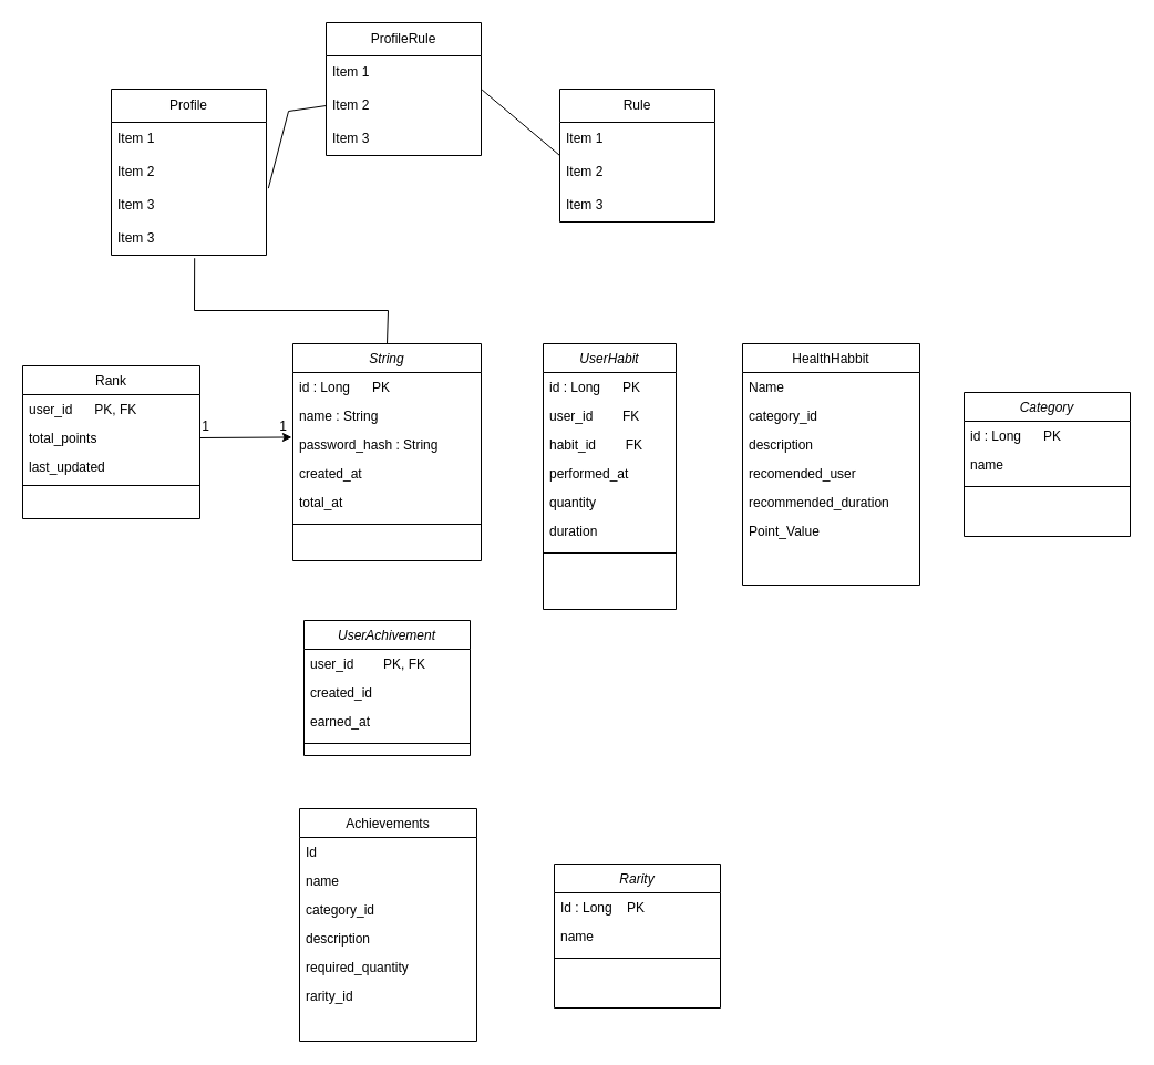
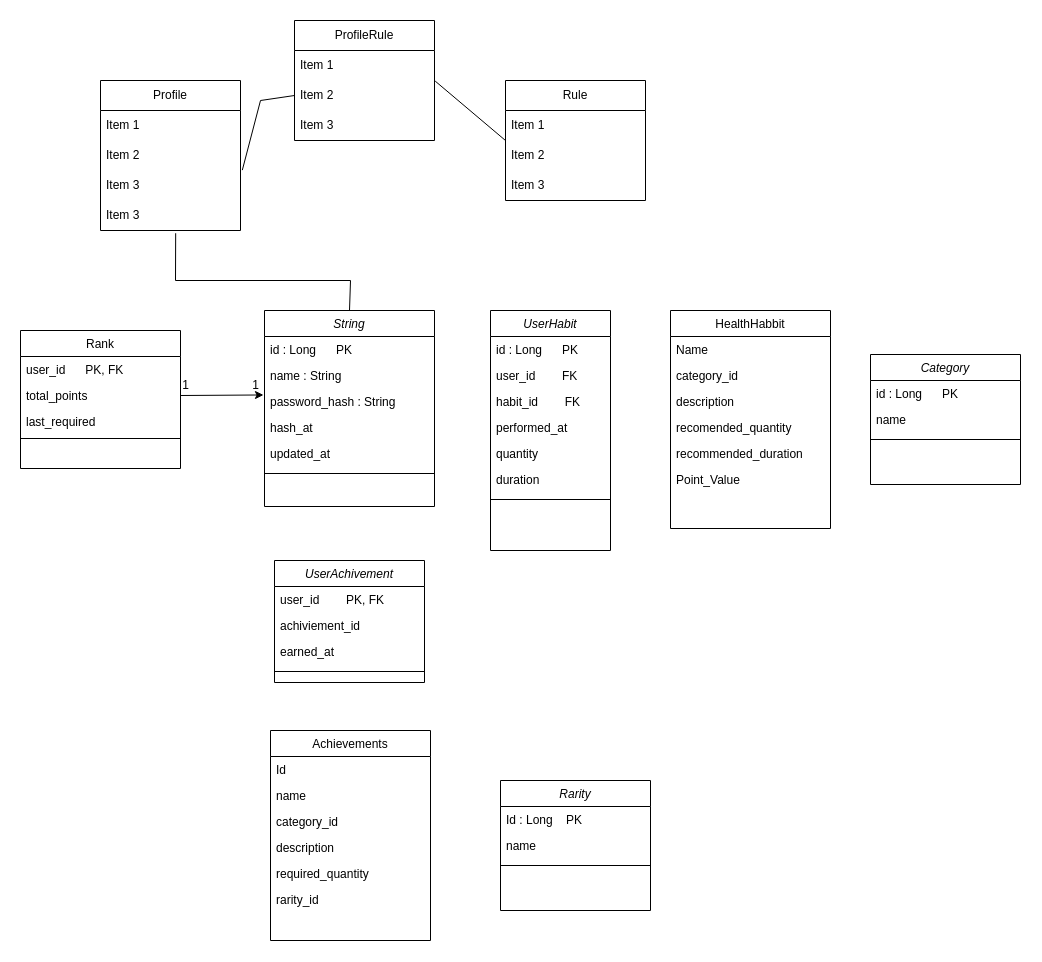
  <mxCell id="0" />
  <mxCell id="1" parent="0" />
  <mxCell id="2" value="String" style="swimlane;fontStyle=2;align=center;verticalAlign=top;childLayout=stackLayout;horizontal=1;startSize=26;horizontalStack=0;resizeParent=1;resizeLast=0;collapsible=1;marginBottom=0;rounded=0;shadow=0;strokeWidth=1;" parent="1" vertex="1"><mxGeometry x="264" y="310" width="170" height="196" as="geometry"><mxRectangle x="230" y="140" width="160" height="26" as="alternateBounds" /></mxGeometry></mxCell>
  <mxCell id="3" value="id : Long      PK" style="text;align=left;verticalAlign=top;spacingLeft=4;spacingRight=4;overflow=hidden;rotatable=0;points=[[0,0.5],[1,0.5]];portConstraint=eastwest;" parent="2" vertex="1"><mxGeometry y="26" width="170" height="26" as="geometry" /></mxCell>
  <mxCell id="4" value="name : String" style="text;align=left;verticalAlign=top;spacingLeft=4;spacingRight=4;overflow=hidden;rotatable=0;points=[[0,0.5],[1,0.5]];portConstraint=eastwest;rounded=0;shadow=0;html=0;" parent="2" vertex="1"><mxGeometry y="52" width="170" height="26" as="geometry" /></mxCell>
  <mxCell id="5" value="password_hash : String" style="text;align=left;verticalAlign=top;spacingLeft=4;spacingRight=4;overflow=hidden;rotatable=0;points=[[0,0.5],[1,0.5]];portConstraint=eastwest;rounded=0;shadow=0;html=0;" parent="2" vertex="1"><mxGeometry y="78" width="170" height="26" as="geometry" /></mxCell>
- <mxCell id="6" value="created_at" style="text;align=left;verticalAlign=top;spacingLeft=4;spacingRight=4;overflow=hidden;rotatable=0;points=[[0,0.5],[1,0.5]];portConstraint=eastwest;rounded=0;shadow=0;html=0;" parent="2" vertex="1"><mxGeometry y="104" width="170" height="26" as="geometry" /></mxCell>
- <mxCell id="7" value="total_at" style="text;align=left;verticalAlign=top;spacingLeft=4;spacingRight=4;overflow=hidden;rotatable=0;points=[[0,0.5],[1,0.5]];portConstraint=eastwest;" parent="2" vertex="1"><mxGeometry y="130" width="170" height="26" as="geometry" /></mxCell>
+ <mxCell id="6" value="hash_at" style="text;align=left;verticalAlign=top;spacingLeft=4;spacingRight=4;overflow=hidden;rotatable=0;points=[[0,0.5],[1,0.5]];portConstraint=eastwest;rounded=0;shadow=0;html=0;" parent="2" vertex="1"><mxGeometry y="104" width="170" height="26" as="geometry" /></mxCell>
+ <mxCell id="7" value="updated_at" style="text;align=left;verticalAlign=top;spacingLeft=4;spacingRight=4;overflow=hidden;rotatable=0;points=[[0,0.5],[1,0.5]];portConstraint=eastwest;" parent="2" vertex="1"><mxGeometry y="130" width="170" height="26" as="geometry" /></mxCell>
  <mxCell id="8" value="" style="line;html=1;strokeWidth=1;align=left;verticalAlign=middle;spacingTop=-1;spacingLeft=3;spacingRight=3;rotatable=0;labelPosition=right;points=[];portConstraint=eastwest;" parent="2" vertex="1"><mxGeometry y="156" width="170" height="14" as="geometry" /></mxCell>
  <mxCell id="9" value="Rank" style="swimlane;fontStyle=0;align=center;verticalAlign=top;childLayout=stackLayout;horizontal=1;startSize=26;horizontalStack=0;resizeParent=1;resizeLast=0;collapsible=1;marginBottom=0;rounded=0;shadow=0;strokeWidth=1;" parent="1" vertex="1"><mxGeometry y="330" width="160" height="138" as="geometry" x="20"><mxRectangle x="130" y="380" width="160" height="26" as="alternateBounds" /></mxGeometry></mxCell>
  <mxCell id="10" value="user_id      PK, FK" style="text;align=left;verticalAlign=top;spacingLeft=4;spacingRight=4;overflow=hidden;rotatable=0;points=[[0,0.5],[1,0.5]];portConstraint=eastwest;" parent="9" vertex="1"><mxGeometry y="26" width="160" height="26" as="geometry" /></mxCell>
  <mxCell id="11" value="total_points" style="text;align=left;verticalAlign=top;spacingLeft=4;spacingRight=4;overflow=hidden;rotatable=0;points=[[0,0.5],[1,0.5]];portConstraint=eastwest;rounded=0;shadow=0;html=0;" parent="9" vertex="1"><mxGeometry y="52" width="160" height="26" as="geometry" /></mxCell>
- <mxCell id="12" value="last_updated" style="text;align=left;verticalAlign=top;spacingLeft=4;spacingRight=4;overflow=hidden;rotatable=0;points=[[0,0.5],[1,0.5]];portConstraint=eastwest;rounded=0;shadow=0;html=0;" parent="9" vertex="1"><mxGeometry y="78" width="160" height="26" as="geometry" /></mxCell>
+ <mxCell id="12" value="last_required" style="text;align=left;verticalAlign=top;spacingLeft=4;spacingRight=4;overflow=hidden;rotatable=0;points=[[0,0.5],[1,0.5]];portConstraint=eastwest;rounded=0;shadow=0;html=0;" parent="9" vertex="1"><mxGeometry y="78" width="160" height="26" as="geometry" /></mxCell>
  <mxCell id="13" value="" style="line;html=1;strokeWidth=1;align=left;verticalAlign=middle;spacingTop=-1;spacingLeft=3;spacingRight=3;rotatable=0;labelPosition=right;points=[];portConstraint=eastwest;" parent="9" vertex="1"><mxGeometry y="104" width="160" height="8" as="geometry" /></mxCell>
  <mxCell id="14" value="HealthHabbit" style="swimlane;fontStyle=0;align=center;verticalAlign=top;childLayout=stackLayout;horizontal=1;startSize=26;horizontalStack=0;resizeParent=1;resizeLast=0;collapsible=1;marginBottom=0;rounded=0;shadow=0;strokeWidth=1;" parent="1" vertex="1"><mxGeometry x="670" y="310" width="160" height="218" as="geometry"><mxRectangle x="550" y="140" width="160" height="26" as="alternateBounds" /></mxGeometry></mxCell>
  <mxCell id="15" value="Name" style="text;align=left;verticalAlign=top;spacingLeft=4;spacingRight=4;overflow=hidden;rotatable=0;points=[[0,0.5],[1,0.5]];portConstraint=eastwest;" parent="14" vertex="1"><mxGeometry y="26" width="160" height="26" as="geometry" /></mxCell>
  <mxCell id="16" value="category_id" style="text;align=left;verticalAlign=top;spacingLeft=4;spacingRight=4;overflow=hidden;rotatable=0;points=[[0,0.5],[1,0.5]];portConstraint=eastwest;rounded=0;shadow=0;html=0;" parent="14" vertex="1"><mxGeometry y="52" width="160" height="26" as="geometry" /></mxCell>
  <mxCell id="17" value="description" style="text;align=left;verticalAlign=top;spacingLeft=4;spacingRight=4;overflow=hidden;rotatable=0;points=[[0,0.5],[1,0.5]];portConstraint=eastwest;rounded=0;shadow=0;html=0;" parent="14" vertex="1"><mxGeometry y="78" width="160" height="26" as="geometry" /></mxCell>
- <mxCell id="18" value="recomended_user" style="text;align=left;verticalAlign=top;spacingLeft=4;spacingRight=4;overflow=hidden;rotatable=0;points=[[0,0.5],[1,0.5]];portConstraint=eastwest;rounded=0;shadow=0;html=0;" parent="14" vertex="1"><mxGeometry y="104" width="160" height="26" as="geometry" /></mxCell>
+ <mxCell id="18" value="recomended_quantity" style="text;align=left;verticalAlign=top;spacingLeft=4;spacingRight=4;overflow=hidden;rotatable=0;points=[[0,0.5],[1,0.5]];portConstraint=eastwest;rounded=0;shadow=0;html=0;" parent="14" vertex="1"><mxGeometry y="104" width="160" height="26" as="geometry" /></mxCell>
  <mxCell id="19" value="recommended_duration" style="text;align=left;verticalAlign=top;spacingLeft=4;spacingRight=4;overflow=hidden;rotatable=0;points=[[0,0.5],[1,0.5]];portConstraint=eastwest;rounded=0;shadow=0;html=0;" parent="14" vertex="1"><mxGeometry y="130" width="160" height="26" as="geometry" /></mxCell>
  <mxCell id="20" value="Point_Value" style="text;align=left;verticalAlign=top;spacingLeft=4;spacingRight=4;overflow=hidden;rotatable=0;points=[[0,0.5],[1,0.5]];portConstraint=eastwest;rounded=0;shadow=0;html=0;" parent="14" vertex="1"><mxGeometry y="156" width="160" height="26" as="geometry" /></mxCell>
  <mxCell id="21" value="Achievements" style="swimlane;fontStyle=0;align=center;verticalAlign=top;childLayout=stackLayout;horizontal=1;startSize=26;horizontalStack=0;resizeParent=1;resizeLast=0;collapsible=1;marginBottom=0;rounded=0;shadow=0;strokeWidth=1;" parent="1" vertex="1"><mxGeometry x="270" y="730" width="160" height="210" as="geometry"><mxRectangle x="550" y="140" width="160" height="26" as="alternateBounds" /></mxGeometry></mxCell>
  <mxCell id="22" value="Id" style="text;align=left;verticalAlign=top;spacingLeft=4;spacingRight=4;overflow=hidden;rotatable=0;points=[[0,0.5],[1,0.5]];portConstraint=eastwest;" parent="21" vertex="1"><mxGeometry y="26" width="160" height="26" as="geometry" /></mxCell>
  <mxCell id="23" value="name" style="text;align=left;verticalAlign=top;spacingLeft=4;spacingRight=4;overflow=hidden;rotatable=0;points=[[0,0.5],[1,0.5]];portConstraint=eastwest;rounded=0;shadow=0;html=0;" parent="21" vertex="1"><mxGeometry y="52" width="160" height="26" as="geometry" /></mxCell>
  <mxCell id="24" value="category_id" style="text;align=left;verticalAlign=top;spacingLeft=4;spacingRight=4;overflow=hidden;rotatable=0;points=[[0,0.5],[1,0.5]];portConstraint=eastwest;rounded=0;shadow=0;html=0;" parent="21" vertex="1"><mxGeometry y="78" width="160" height="26" as="geometry" /></mxCell>
  <mxCell id="25" value="description" style="text;align=left;verticalAlign=top;spacingLeft=4;spacingRight=4;overflow=hidden;rotatable=0;points=[[0,0.5],[1,0.5]];portConstraint=eastwest;rounded=0;shadow=0;html=0;" parent="21" vertex="1"><mxGeometry y="104" width="160" height="26" as="geometry" /></mxCell>
  <mxCell id="26" value="required_quantity" style="text;align=left;verticalAlign=top;spacingLeft=4;spacingRight=4;overflow=hidden;rotatable=0;points=[[0,0.5],[1,0.5]];portConstraint=eastwest;rounded=0;shadow=0;html=0;" parent="21" vertex="1"><mxGeometry y="130" width="160" height="26" as="geometry" /></mxCell>
  <mxCell id="27" value="rarity_id" style="text;align=left;verticalAlign=top;spacingLeft=4;spacingRight=4;overflow=hidden;rotatable=0;points=[[0,0.5],[1,0.5]];portConstraint=eastwest;rounded=0;shadow=0;html=0;" parent="21" vertex="1"><mxGeometry y="156" width="160" height="26" as="geometry" /></mxCell>
  <mxCell id="28" value="UserHabit" style="swimlane;fontStyle=2;align=center;verticalAlign=top;childLayout=stackLayout;horizontal=1;startSize=26;horizontalStack=0;resizeParent=1;resizeLast=0;collapsible=1;marginBottom=0;rounded=0;shadow=0;strokeWidth=1;" parent="1" vertex="1"><mxGeometry x="490" y="310" width="120" height="240" as="geometry"><mxRectangle x="230" y="140" width="160" height="26" as="alternateBounds" /></mxGeometry></mxCell>
  <mxCell id="29" value="id : Long      PK" style="text;align=left;verticalAlign=top;spacingLeft=4;spacingRight=4;overflow=hidden;rotatable=0;points=[[0,0.5],[1,0.5]];portConstraint=eastwest;" parent="28" vertex="1"><mxGeometry y="26" width="120" height="26" as="geometry" /></mxCell>
  <mxCell id="30" value="user_id        FK" style="text;align=left;verticalAlign=top;spacingLeft=4;spacingRight=4;overflow=hidden;rotatable=0;points=[[0,0.5],[1,0.5]];portConstraint=eastwest;rounded=0;shadow=0;html=0;" parent="28" vertex="1"><mxGeometry y="52" width="120" height="26" as="geometry" /></mxCell>
  <mxCell id="31" value="habit_id        FK" style="text;align=left;verticalAlign=top;spacingLeft=4;spacingRight=4;overflow=hidden;rotatable=0;points=[[0,0.5],[1,0.5]];portConstraint=eastwest;rounded=0;shadow=0;html=0;" parent="28" vertex="1"><mxGeometry y="78" width="120" height="26" as="geometry" /></mxCell>
  <mxCell id="32" value="performed_at" style="text;align=left;verticalAlign=top;spacingLeft=4;spacingRight=4;overflow=hidden;rotatable=0;points=[[0,0.5],[1,0.5]];portConstraint=eastwest;rounded=0;shadow=0;html=0;" parent="28" vertex="1"><mxGeometry y="104" width="120" height="26" as="geometry" /></mxCell>
  <mxCell id="33" value="quantity" style="text;align=left;verticalAlign=top;spacingLeft=4;spacingRight=4;overflow=hidden;rotatable=0;points=[[0,0.5],[1,0.5]];portConstraint=eastwest;" parent="28" vertex="1"><mxGeometry y="130" width="120" height="26" as="geometry" /></mxCell>
  <mxCell id="34" value="duration" style="text;align=left;verticalAlign=top;spacingLeft=4;spacingRight=4;overflow=hidden;rotatable=0;points=[[0,0.5],[1,0.5]];portConstraint=eastwest;" parent="28" vertex="1"><mxGeometry y="156" width="120" height="26" as="geometry" /></mxCell>
  <mxCell id="35" value="" style="line;html=1;strokeWidth=1;align=left;verticalAlign=middle;spacingTop=-1;spacingLeft=3;spacingRight=3;rotatable=0;labelPosition=right;points=[];portConstraint=eastwest;" parent="28" vertex="1"><mxGeometry y="182" width="120" height="14" as="geometry" /></mxCell>
  <mxCell id="36" value="UserAchivement" style="swimlane;fontStyle=2;align=center;verticalAlign=top;childLayout=stackLayout;horizontal=1;startSize=26;horizontalStack=0;resizeParent=1;resizeLast=0;collapsible=1;marginBottom=0;rounded=0;shadow=0;strokeWidth=1;" parent="1" vertex="1"><mxGeometry x="274" y="560" width="150" height="122" as="geometry"><mxRectangle x="230" y="140" width="160" height="26" as="alternateBounds" /></mxGeometry></mxCell>
  <mxCell id="37" value="user_id        PK, FK" style="text;align=left;verticalAlign=top;spacingLeft=4;spacingRight=4;overflow=hidden;rotatable=0;points=[[0,0.5],[1,0.5]];portConstraint=eastwest;" parent="36" vertex="1"><mxGeometry y="26" width="150" height="26" as="geometry" /></mxCell>
- <mxCell id="38" value="created_id" style="text;align=left;verticalAlign=top;spacingLeft=4;spacingRight=4;overflow=hidden;rotatable=0;points=[[0,0.5],[1,0.5]];portConstraint=eastwest;rounded=0;shadow=0;html=0;" parent="36" vertex="1"><mxGeometry y="52" width="150" height="26" as="geometry" /></mxCell>
+ <mxCell id="38" value="achiviement_id" style="text;align=left;verticalAlign=top;spacingLeft=4;spacingRight=4;overflow=hidden;rotatable=0;points=[[0,0.5],[1,0.5]];portConstraint=eastwest;rounded=0;shadow=0;html=0;" parent="36" vertex="1"><mxGeometry y="52" width="150" height="26" as="geometry" /></mxCell>
  <mxCell id="39" value="earned_at" style="text;align=left;verticalAlign=top;spacingLeft=4;spacingRight=4;overflow=hidden;rotatable=0;points=[[0,0.5],[1,0.5]];portConstraint=eastwest;rounded=0;shadow=0;html=0;" parent="36" vertex="1"><mxGeometry y="78" width="150" height="26" as="geometry" /></mxCell>
  <mxCell id="40" value="" style="line;html=1;strokeWidth=1;align=left;verticalAlign=middle;spacingTop=-1;spacingLeft=3;spacingRight=3;rotatable=0;labelPosition=right;points=[];portConstraint=eastwest;" parent="36" vertex="1"><mxGeometry y="104" width="150" height="14" as="geometry" /></mxCell>
  <mxCell id="41" value="Category" style="swimlane;fontStyle=2;align=center;verticalAlign=top;childLayout=stackLayout;horizontal=1;startSize=26;horizontalStack=0;resizeParent=1;resizeLast=0;collapsible=1;marginBottom=0;rounded=0;shadow=0;strokeWidth=1;" parent="1" vertex="1"><mxGeometry x="870" y="354" width="150" height="130" as="geometry"><mxRectangle x="230" y="140" width="160" height="26" as="alternateBounds" /></mxGeometry></mxCell>
  <mxCell id="42" value="id : Long      PK" style="text;align=left;verticalAlign=top;spacingLeft=4;spacingRight=4;overflow=hidden;rotatable=0;points=[[0,0.5],[1,0.5]];portConstraint=eastwest;" parent="41" vertex="1"><mxGeometry y="26" width="150" height="26" as="geometry" /></mxCell>
  <mxCell id="43" value="name" style="text;align=left;verticalAlign=top;spacingLeft=4;spacingRight=4;overflow=hidden;rotatable=0;points=[[0,0.5],[1,0.5]];portConstraint=eastwest;rounded=0;shadow=0;html=0;" parent="41" vertex="1"><mxGeometry y="52" width="150" height="26" as="geometry" /></mxCell>
  <mxCell id="44" value="" style="line;html=1;strokeWidth=1;align=left;verticalAlign=middle;spacingTop=-1;spacingLeft=3;spacingRight=3;rotatable=0;labelPosition=right;points=[];portConstraint=eastwest;" parent="41" vertex="1"><mxGeometry y="78" width="150" height="14" as="geometry" /></mxCell>
  <mxCell id="45" value="Rarity" style="swimlane;fontStyle=2;align=center;verticalAlign=top;childLayout=stackLayout;horizontal=1;startSize=26;horizontalStack=0;resizeParent=1;resizeLast=0;collapsible=1;marginBottom=0;rounded=0;shadow=0;strokeWidth=1;" parent="1" vertex="1"><mxGeometry x="500" y="780" width="150" height="130" as="geometry"><mxRectangle x="230" y="140" width="160" height="26" as="alternateBounds" /></mxGeometry></mxCell>
  <mxCell id="46" value="Id : Long    PK" style="text;align=left;verticalAlign=top;spacingLeft=4;spacingRight=4;overflow=hidden;rotatable=0;points=[[0,0.5],[1,0.5]];portConstraint=eastwest;" parent="45" vertex="1"><mxGeometry y="26" width="150" height="26" as="geometry" /></mxCell>
  <mxCell id="47" value="name" style="text;align=left;verticalAlign=top;spacingLeft=4;spacingRight=4;overflow=hidden;rotatable=0;points=[[0,0.5],[1,0.5]];portConstraint=eastwest;rounded=0;shadow=0;html=0;" parent="45" vertex="1"><mxGeometry y="52" width="150" height="26" as="geometry" /></mxCell>
  <mxCell id="48" value="" style="line;html=1;strokeWidth=1;align=left;verticalAlign=middle;spacingTop=-1;spacingLeft=3;spacingRight=3;rotatable=0;labelPosition=right;points=[];portConstraint=eastwest;" parent="45" vertex="1"><mxGeometry y="78" width="150" height="14" as="geometry" /></mxCell>
  <mxCell id="49" value="" style="endArrow=classic;html=1;rounded=0;entryX=-0.006;entryY=0.249;entryDx=0;entryDy=0;exitX=1;exitY=0.5;exitDx=0;exitDy=0;entryPerimeter=0;" parent="1" source="11" target="5" edge="1"><mxGeometry width="50" height="50" relative="1" as="geometry"><mxPoint x="240" y="570" as="sourcePoint" /><mxPoint x="450" y="590" as="targetPoint" /><Array as="points" /></mxGeometry></mxCell>
  <mxCell id="50" value="1" style="text;html=1;align=center;verticalAlign=middle;resizable=0;points=[];autosize=1;strokeColor=none;fillColor=none;" parent="1" vertex="1"><mxGeometry x="170" y="370" width="30" height="30" as="geometry" /></mxCell>
  <mxCell id="51" value="1" style="text;html=1;align=center;verticalAlign=middle;resizable=0;points=[];autosize=1;strokeColor=none;fillColor=none;" parent="1" vertex="1"><mxGeometry x="240" y="370" width="30" height="30" as="geometry" /></mxCell>
  <mxCell id="52" value="Profile" style="swimlane;fontStyle=0;childLayout=stackLayout;horizontal=1;startSize=30;horizontalStack=0;resizeParent=1;resizeParentMax=0;resizeLast=0;collapsible=1;marginBottom=0;whiteSpace=wrap;html=1;" vertex="1" parent="1"><mxGeometry x="100" y="80" width="140" height="150" as="geometry" /></mxCell>
  <mxCell id="53" value="Item 1" style="text;strokeColor=none;fillColor=none;align=left;verticalAlign=middle;spacingLeft=4;spacingRight=4;overflow=hidden;points=[[0,0.5],[1,0.5]];portConstraint=eastwest;rotatable=0;whiteSpace=wrap;html=1;" vertex="1" parent="52"><mxGeometry y="30" width="140" height="30" as="geometry" /></mxCell>
  <mxCell id="54" value="Item 2" style="text;strokeColor=none;fillColor=none;align=left;verticalAlign=middle;spacingLeft=4;spacingRight=4;overflow=hidden;points=[[0,0.5],[1,0.5]];portConstraint=eastwest;rotatable=0;whiteSpace=wrap;html=1;" vertex="1" parent="52"><mxGeometry y="60" width="140" height="30" as="geometry" /></mxCell>
  <mxCell id="55" value="Item 3" style="text;strokeColor=none;fillColor=none;align=left;verticalAlign=middle;spacingLeft=4;spacingRight=4;overflow=hidden;points=[[0,0.5],[1,0.5]];portConstraint=eastwest;rotatable=0;whiteSpace=wrap;html=1;" vertex="1" parent="52"><mxGeometry y="90" width="140" height="30" as="geometry" /></mxCell>
  <mxCell id="56" value="Item 3" style="text;strokeColor=none;fillColor=none;align=left;verticalAlign=middle;spacingLeft=4;spacingRight=4;overflow=hidden;points=[[0,0.5],[1,0.5]];portConstraint=eastwest;rotatable=0;whiteSpace=wrap;html=1;" vertex="1" parent="52"><mxGeometry y="120" width="140" height="30" as="geometry" /></mxCell>
  <mxCell id="57" value="Rule" style="swimlane;fontStyle=0;childLayout=stackLayout;horizontal=1;startSize=30;horizontalStack=0;resizeParent=1;resizeParentMax=0;resizeLast=0;collapsible=1;marginBottom=0;whiteSpace=wrap;html=1;" vertex="1" parent="1"><mxGeometry x="505" y="80" width="140" height="120" as="geometry" /></mxCell>
  <mxCell id="58" value="Item 1" style="text;strokeColor=none;fillColor=none;align=left;verticalAlign=middle;spacingLeft=4;spacingRight=4;overflow=hidden;points=[[0,0.5],[1,0.5]];portConstraint=eastwest;rotatable=0;whiteSpace=wrap;html=1;" vertex="1" parent="57"><mxGeometry y="30" width="140" height="30" as="geometry" /></mxCell>
  <mxCell id="59" value="Item 2" style="text;strokeColor=none;fillColor=none;align=left;verticalAlign=middle;spacingLeft=4;spacingRight=4;overflow=hidden;points=[[0,0.5],[1,0.5]];portConstraint=eastwest;rotatable=0;whiteSpace=wrap;html=1;" vertex="1" parent="57"><mxGeometry y="60" width="140" height="30" as="geometry" /></mxCell>
  <mxCell id="60" value="Item 3" style="text;strokeColor=none;fillColor=none;align=left;verticalAlign=middle;spacingLeft=4;spacingRight=4;overflow=hidden;points=[[0,0.5],[1,0.5]];portConstraint=eastwest;rotatable=0;whiteSpace=wrap;html=1;" vertex="1" parent="57"><mxGeometry y="90" width="140" height="30" as="geometry" /></mxCell>
  <mxCell id="61" value="ProfileRule" style="swimlane;fontStyle=0;childLayout=stackLayout;horizontal=1;startSize=30;horizontalStack=0;resizeParent=1;resizeParentMax=0;resizeLast=0;collapsible=1;marginBottom=0;whiteSpace=wrap;html=1;" vertex="1" parent="1"><mxGeometry x="294" y="20" width="140" height="120" as="geometry" /></mxCell>
  <mxCell id="62" value="Item 1" style="text;strokeColor=none;fillColor=none;align=left;verticalAlign=middle;spacingLeft=4;spacingRight=4;overflow=hidden;points=[[0,0.5],[1,0.5]];portConstraint=eastwest;rotatable=0;whiteSpace=wrap;html=1;" vertex="1" parent="61"><mxGeometry y="30" width="140" height="30" as="geometry" /></mxCell>
  <mxCell id="63" value="Item 2" style="text;strokeColor=none;fillColor=none;align=left;verticalAlign=middle;spacingLeft=4;spacingRight=4;overflow=hidden;points=[[0,0.5],[1,0.5]];portConstraint=eastwest;rotatable=0;whiteSpace=wrap;html=1;" vertex="1" parent="61"><mxGeometry y="60" width="140" height="30" as="geometry" /></mxCell>
  <mxCell id="64" value="Item 3" style="text;strokeColor=none;fillColor=none;align=left;verticalAlign=middle;spacingLeft=4;spacingRight=4;overflow=hidden;points=[[0,0.5],[1,0.5]];portConstraint=eastwest;rotatable=0;whiteSpace=wrap;html=1;" vertex="1" parent="61"><mxGeometry y="90" width="140" height="30" as="geometry" /></mxCell>
  <mxCell id="65" value="" style="endArrow=none;html=1;rounded=0;entryX=0.537;entryY=1.091;entryDx=0;entryDy=0;entryPerimeter=0;exitX=0.5;exitY=0;exitDx=0;exitDy=0;" edge="1" parent="1" source="2" target="56"><mxGeometry width="50" height="50" relative="1" as="geometry"><mxPoint x="410" y="310" as="sourcePoint" /><mxPoint x="460" y="260" as="targetPoint" /><Array as="points"><mxPoint x="350" y="280" /><mxPoint x="175" y="280" /></Array></mxGeometry></mxCell>
  <mxCell id="66" value="" style="endArrow=none;html=1;rounded=0;exitX=1.013;exitY=-0.012;exitDx=0;exitDy=0;exitPerimeter=0;entryX=0;entryY=0.5;entryDx=0;entryDy=0;" edge="1" parent="1" source="55" target="63"><mxGeometry width="50" height="50" relative="1" as="geometry"><mxPoint x="270" y="190" as="sourcePoint" /><mxPoint x="320" y="140" as="targetPoint" /><Array as="points"><mxPoint x="260" y="100" /></Array></mxGeometry></mxCell>
  <mxCell id="67" value="" style="endArrow=none;html=1;rounded=0;exitX=1.005;exitY=0.02;exitDx=0;exitDy=0;exitPerimeter=0;entryX=0;entryY=0.5;entryDx=0;entryDy=0;" edge="1" parent="1" source="63" target="57"><mxGeometry width="50" height="50" relative="1" as="geometry"><mxPoint x="460" y="140" as="sourcePoint" /><mxPoint x="510" y="90" as="targetPoint" /></mxGeometry></mxCell>
